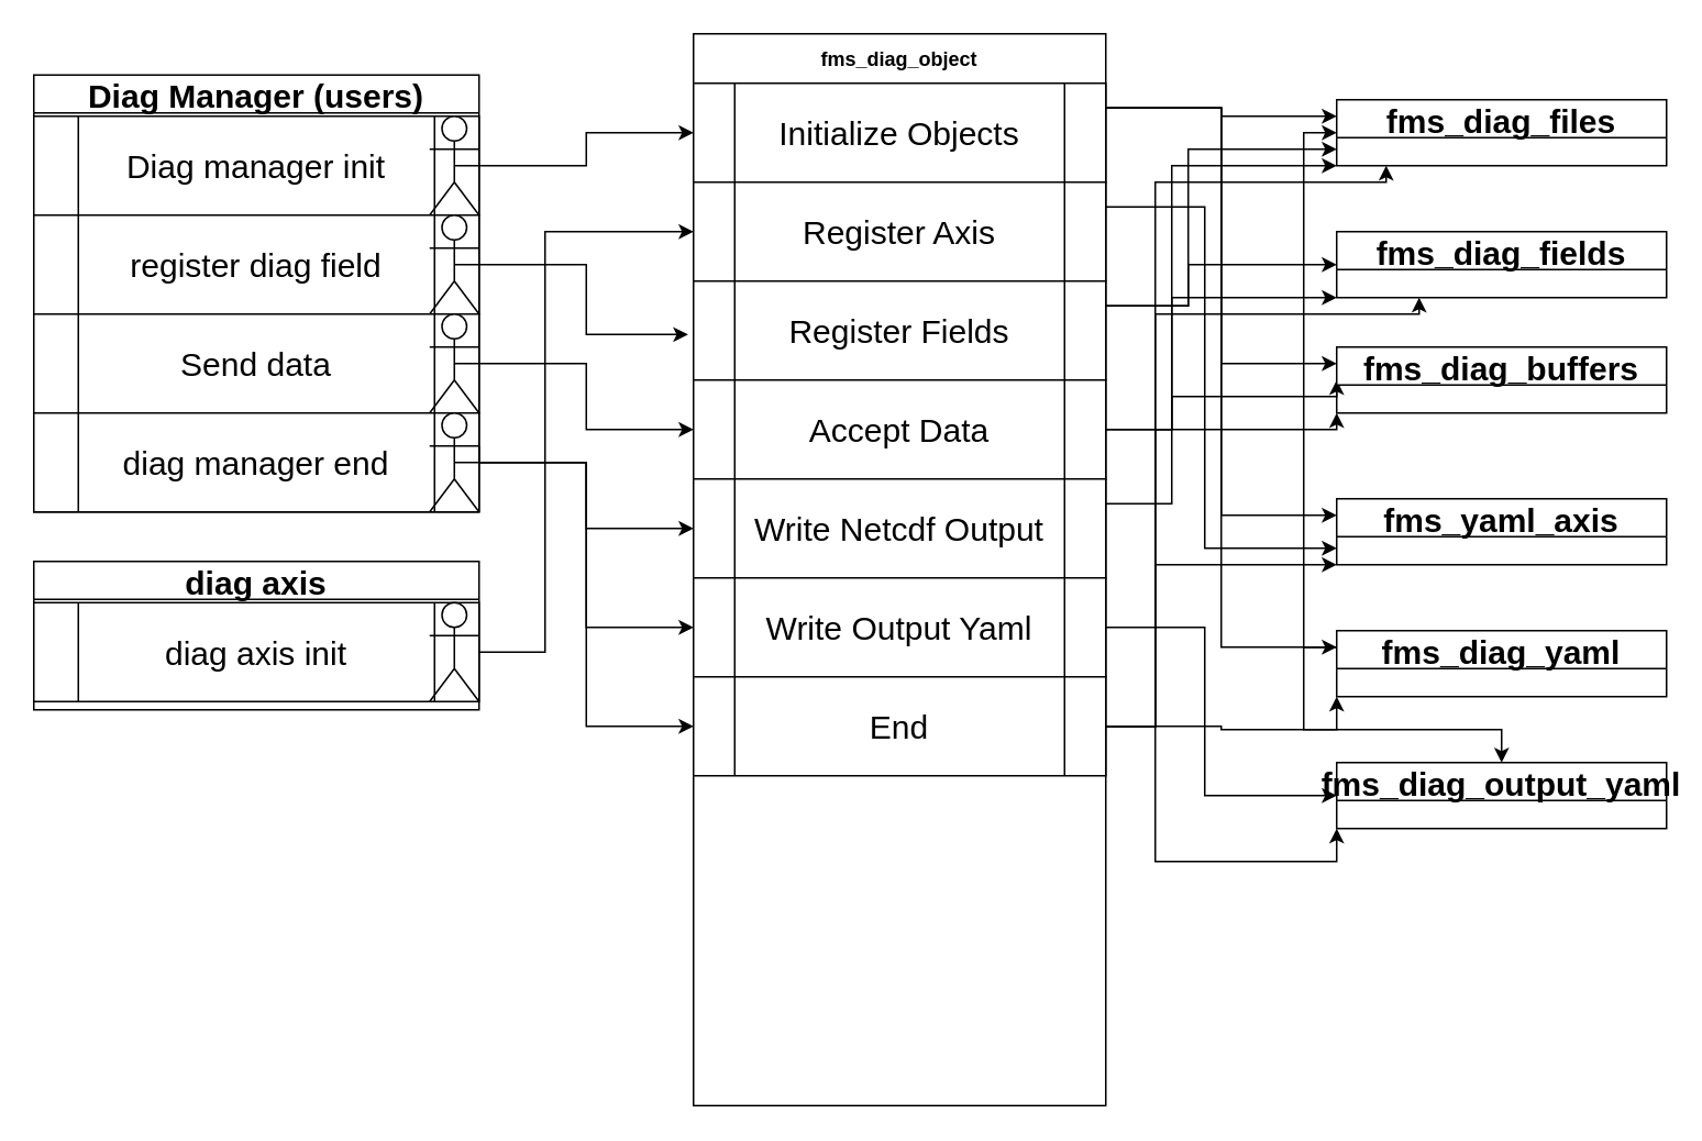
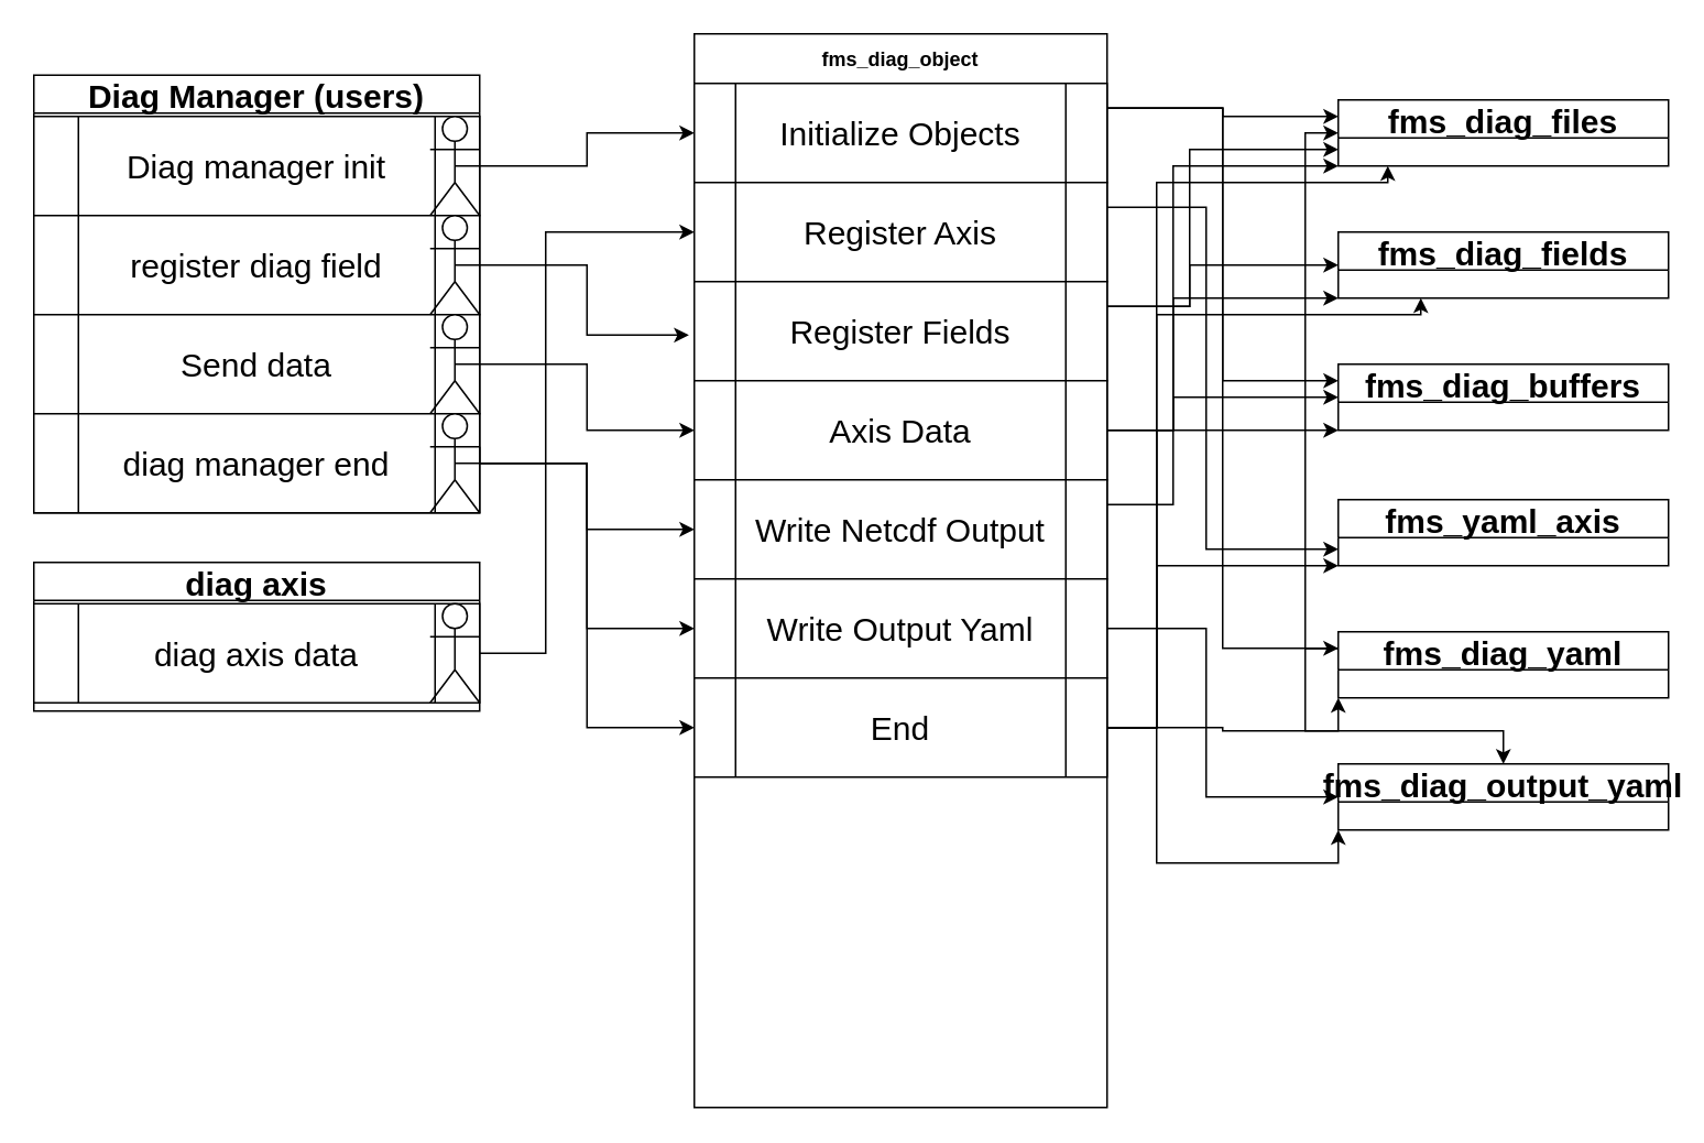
  <mxCell id="0" />
  <mxCell id="1" parent="0" />
  <mxCell id="2" value="fms_diag_object" style="shape=table;startSize=30;container=1;collapsible=1;childLayout=tableLayout;fixedRows=1;rowLines=0;fontStyle=1;align=center;resizeLast=1;" parent="1" vertex="1"><mxGeometry x="420" width="250" height="650" as="geometry" y="20" /></mxCell>
  <mxCell id="3" value="" style="shape=partialRectangle;collapsible=0;dropTarget=0;pointerEvents=0;fillColor=none;points=[[0,0.5],[1,0.5]];portConstraint=eastwest;top=0;left=0;right=0;bottom=0;" parent="2" vertex="1"><mxGeometry y="30" width="250" height="200" as="geometry" /></mxCell>
  <mxCell id="4" value="" style="shape=partialRectangle;overflow=hidden;connectable=0;fillColor=none;top=0;left=0;bottom=0;right=0;" parent="3" vertex="1"><mxGeometry width="20" height="200" as="geometry"><mxRectangle width="20" height="200" as="alternateBounds" /></mxGeometry></mxCell>
  <mxCell id="5" value="Initialize&#10;&#10;Register Axis&#10;&#10;Register Variables&#10;&#10;Buffer Data&#10;&#10;" style="shape=partialRectangle;overflow=hidden;connectable=0;fillColor=none;top=0;left=0;bottom=0;right=0;align=center;spacingLeft=6;fontSize=20;" parent="3" vertex="1"><mxGeometry x="20" width="230" height="200" as="geometry"><mxRectangle width="230" height="200" as="alternateBounds" /></mxGeometry></mxCell>
  <mxCell id="6" style="edgeStyle=orthogonalEdgeStyle;rounded=0;orthogonalLoop=1;jettySize=auto;html=1;exitX=1;exitY=0;exitDx=0;exitDy=0;entryX=1;entryY=0;entryDx=0;entryDy=0;entryPerimeter=0;fontSize=20;" edge="1" parent="1" source="11" target="3"><mxGeometry relative="1" as="geometry" /></mxCell>
  <mxCell id="7" style="edgeStyle=orthogonalEdgeStyle;rounded=0;orthogonalLoop=1;jettySize=auto;html=1;exitX=1;exitY=0.25;exitDx=0;exitDy=0;entryX=0;entryY=0.25;entryDx=0;entryDy=0;fontSize=20;" edge="1" parent="1" source="11" target="43"><mxGeometry relative="1" as="geometry" /></mxCell>
- <mxCell id="8" style="edgeStyle=orthogonalEdgeStyle;rounded=0;orthogonalLoop=1;jettySize=auto;html=1;exitX=1;exitY=0.25;exitDx=0;exitDy=0;entryX=0;entryY=0.25;entryDx=0;entryDy=0;fontSize=20;" edge="1" parent="1" source="11" target="52"><mxGeometry relative="1" as="geometry" /></mxCell>
  <mxCell id="9" style="edgeStyle=orthogonalEdgeStyle;rounded=0;orthogonalLoop=1;jettySize=auto;html=1;exitX=1;exitY=0.25;exitDx=0;exitDy=0;entryX=0;entryY=0.25;entryDx=0;entryDy=0;fontSize=20;" edge="1" parent="1" source="11" target="55"><mxGeometry relative="1" as="geometry" /></mxCell>
  <mxCell id="10" style="edgeStyle=orthogonalEdgeStyle;rounded=0;orthogonalLoop=1;jettySize=auto;html=1;exitX=1;exitY=0.25;exitDx=0;exitDy=0;entryX=0;entryY=0.25;entryDx=0;entryDy=0;fontSize=20;" edge="1" parent="1" source="11" target="57"><mxGeometry relative="1" as="geometry" /></mxCell>
  <mxCell id="11" value="Initialize Objects" style="shape=process;whiteSpace=wrap;html=1;backgroundOutline=1;fontSize=20;" vertex="1" parent="1"><mxGeometry x="420" y="50" width="250" height="60" as="geometry" /></mxCell>
  <mxCell id="12" style="edgeStyle=orthogonalEdgeStyle;rounded=0;orthogonalLoop=1;jettySize=auto;html=1;exitX=1;exitY=0.25;exitDx=0;exitDy=0;entryX=0;entryY=0.75;entryDx=0;entryDy=0;fontSize=20;" edge="1" parent="1" source="13" target="52"><mxGeometry relative="1" as="geometry"><Array as="points"><mxPoint x="730" y="125" /><mxPoint x="730" y="332" /></Array></mxGeometry></mxCell>
  <mxCell id="13" value="Register Axis" style="shape=process;whiteSpace=wrap;html=1;backgroundOutline=1;fontSize=20;" vertex="1" parent="1"><mxGeometry x="420" y="110" width="250" height="60" as="geometry" /></mxCell>
  <mxCell id="14" style="edgeStyle=orthogonalEdgeStyle;rounded=0;orthogonalLoop=1;jettySize=auto;html=1;exitX=1;exitY=0.25;exitDx=0;exitDy=0;entryX=0;entryY=0.5;entryDx=0;entryDy=0;fontSize=20;" edge="1" parent="1" source="16" target="51"><mxGeometry relative="1" as="geometry"><Array as="points"><mxPoint x="720" y="185" /><mxPoint x="720" y="160" /></Array></mxGeometry></mxCell>
  <mxCell id="15" style="edgeStyle=orthogonalEdgeStyle;rounded=0;orthogonalLoop=1;jettySize=auto;html=1;exitX=1;exitY=0.25;exitDx=0;exitDy=0;entryX=0;entryY=0.75;entryDx=0;entryDy=0;fontSize=20;" edge="1" parent="1" source="16" target="43"><mxGeometry relative="1" as="geometry"><Array as="points"><mxPoint x="720" y="185" /><mxPoint x="720" y="90" /></Array></mxGeometry></mxCell>
  <mxCell id="16" value="Register Fields" style="shape=process;whiteSpace=wrap;html=1;backgroundOutline=1;fontSize=20;" vertex="1" parent="1"><mxGeometry x="420" y="170" width="250" height="60" as="geometry" /></mxCell>
  <mxCell id="17" style="edgeStyle=orthogonalEdgeStyle;rounded=0;orthogonalLoop=1;jettySize=auto;html=1;exitX=1;exitY=0.5;exitDx=0;exitDy=0;entryX=0;entryY=0.5;entryDx=0;entryDy=0;fontSize=20;" edge="1" parent="1" source="19" target="57"><mxGeometry relative="1" as="geometry"><Array as="points"><mxPoint x="710" y="260" /><mxPoint x="710" y="240" /></Array></mxGeometry></mxCell>
  <mxCell id="18" style="edgeStyle=orthogonalEdgeStyle;rounded=0;orthogonalLoop=1;jettySize=auto;html=1;exitX=1;exitY=0.5;exitDx=0;exitDy=0;entryX=0;entryY=1;entryDx=0;entryDy=0;fontSize=20;" edge="1" parent="1" source="19" target="51"><mxGeometry relative="1" as="geometry"><Array as="points"><mxPoint x="710" y="260" /><mxPoint x="710" y="180" /></Array></mxGeometry></mxCell>
- <mxCell id="19" value="Accept Data" style="shape=process;whiteSpace=wrap;html=1;backgroundOutline=1;fontSize=20;" vertex="1" parent="1"><mxGeometry x="420" y="230" width="250" height="60" as="geometry" /></mxCell>
+ <mxCell id="19" value="Axis Data" style="shape=process;whiteSpace=wrap;html=1;backgroundOutline=1;fontSize=20;" vertex="1" parent="1"><mxGeometry x="420" y="230" width="250" height="60" as="geometry" /></mxCell>
  <mxCell id="20" style="edgeStyle=orthogonalEdgeStyle;rounded=0;orthogonalLoop=1;jettySize=auto;html=1;exitX=1;exitY=0.25;exitDx=0;exitDy=0;entryX=0;entryY=1;entryDx=0;entryDy=0;fontSize=20;" edge="1" parent="1" source="21" target="43"><mxGeometry relative="1" as="geometry"><Array as="points"><mxPoint x="710" y="305" /><mxPoint x="710" y="100" /></Array></mxGeometry></mxCell>
  <mxCell id="21" value="Write Netcdf Output" style="shape=process;whiteSpace=wrap;html=1;backgroundOutline=1;fontSize=20;" vertex="1" parent="1"><mxGeometry x="420" y="290" width="250" height="60" as="geometry" /></mxCell>
  <mxCell id="22" style="edgeStyle=orthogonalEdgeStyle;rounded=0;orthogonalLoop=1;jettySize=auto;html=1;exitX=1;exitY=0.5;exitDx=0;exitDy=0;entryX=0;entryY=0.5;entryDx=0;entryDy=0;fontSize=20;" edge="1" parent="1" source="23" target="56"><mxGeometry relative="1" as="geometry"><Array as="points"><mxPoint x="730" y="380" /><mxPoint x="730" y="482" /></Array></mxGeometry></mxCell>
  <mxCell id="23" value="Write Output Yaml" style="shape=process;whiteSpace=wrap;html=1;backgroundOutline=1;fontSize=20;" vertex="1" parent="1"><mxGeometry x="420" y="350" width="250" height="60" as="geometry" /></mxCell>
  <mxCell id="24" style="edgeStyle=orthogonalEdgeStyle;rounded=0;orthogonalLoop=1;jettySize=auto;html=1;exitX=1;exitY=0.5;exitDx=0;exitDy=0;entryX=0;entryY=1;entryDx=0;entryDy=0;fontSize=20;" edge="1" parent="1" source="30" target="56"><mxGeometry relative="1" as="geometry"><Array as="points"><mxPoint x="700" y="440" /><mxPoint x="700" y="522" /><mxPoint x="810" y="522" /></Array></mxGeometry></mxCell>
  <mxCell id="25" style="edgeStyle=orthogonalEdgeStyle;rounded=0;orthogonalLoop=1;jettySize=auto;html=1;exitX=1;exitY=0.5;exitDx=0;exitDy=0;entryX=0;entryY=1;entryDx=0;entryDy=0;fontSize=20;" edge="1" parent="1" source="30" target="55"><mxGeometry relative="1" as="geometry" /></mxCell>
  <mxCell id="26" style="edgeStyle=orthogonalEdgeStyle;rounded=0;orthogonalLoop=1;jettySize=auto;html=1;exitX=1;exitY=0.5;exitDx=0;exitDy=0;entryX=0;entryY=1;entryDx=0;entryDy=0;fontSize=20;" edge="1" parent="1" source="30" target="52"><mxGeometry relative="1" as="geometry"><Array as="points"><mxPoint x="700" y="440" /><mxPoint x="700" y="342" /></Array></mxGeometry></mxCell>
  <mxCell id="27" style="edgeStyle=orthogonalEdgeStyle;rounded=0;orthogonalLoop=1;jettySize=auto;html=1;exitX=1;exitY=0.5;exitDx=0;exitDy=0;entryX=0;entryY=1;entryDx=0;entryDy=0;fontSize=20;" edge="1" parent="1" source="30" target="57"><mxGeometry relative="1" as="geometry"><Array as="points"><mxPoint x="700" y="440" /><mxPoint x="700" y="260" /></Array></mxGeometry></mxCell>
  <mxCell id="28" style="edgeStyle=orthogonalEdgeStyle;rounded=0;orthogonalLoop=1;jettySize=auto;html=1;exitX=1;exitY=0.5;exitDx=0;exitDy=0;entryX=0.25;entryY=1;entryDx=0;entryDy=0;fontSize=20;" edge="1" parent="1" source="30" target="51"><mxGeometry relative="1" as="geometry"><Array as="points"><mxPoint x="700" y="440" /><mxPoint x="700" y="190" /><mxPoint x="860" y="190" /></Array></mxGeometry></mxCell>
  <mxCell id="29" style="edgeStyle=orthogonalEdgeStyle;rounded=0;orthogonalLoop=1;jettySize=auto;html=1;exitX=1;exitY=0.5;exitDx=0;exitDy=0;fontSize=20;" edge="1" parent="1" source="30"><mxGeometry relative="1" as="geometry"><mxPoint x="840" y="100" as="targetPoint" /><Array as="points"><mxPoint x="700" y="440" /><mxPoint x="700" y="110" /><mxPoint x="840" y="110" /></Array></mxGeometry></mxCell>
  <mxCell id="30" value="End" style="shape=process;whiteSpace=wrap;html=1;backgroundOutline=1;fontSize=20;" vertex="1" parent="1"><mxGeometry x="420" y="410" width="250" height="60" as="geometry" /></mxCell>
  <mxCell id="31" value="Diag Manager (users)" style="swimlane;fontSize=20;" vertex="1" parent="1"><mxGeometry x="20" y="45" width="270" height="265" as="geometry" /></mxCell>
  <mxCell id="32" value="Diag manager init" style="shape=process;whiteSpace=wrap;html=1;backgroundOutline=1;fontSize=20;" vertex="1" parent="31"><mxGeometry y="25" width="270" height="60" as="geometry" /></mxCell>
  <mxCell id="33" value="register diag field" style="shape=process;whiteSpace=wrap;html=1;backgroundOutline=1;fontSize=20;" vertex="1" parent="31"><mxGeometry y="85" width="270" height="60" as="geometry" /></mxCell>
  <mxCell id="34" value="Send data" style="shape=process;whiteSpace=wrap;html=1;backgroundOutline=1;fontSize=20;" vertex="1" parent="31"><mxGeometry y="145" width="270" height="60" as="geometry" /></mxCell>
  <mxCell id="35" value="diag manager end" style="shape=process;whiteSpace=wrap;html=1;backgroundOutline=1;fontSize=20;" vertex="1" parent="31"><mxGeometry y="205" width="270" height="60" as="geometry" /></mxCell>
  <mxCell id="36" value="" style="shape=umlActor;verticalLabelPosition=bottom;verticalAlign=top;html=1;outlineConnect=0;fontSize=20;" vertex="1" parent="31"><mxGeometry x="240" y="25" width="30" height="60" as="geometry" /></mxCell>
  <mxCell id="37" value="" style="shape=umlActor;verticalLabelPosition=bottom;verticalAlign=top;html=1;outlineConnect=0;fontSize=20;" vertex="1" parent="31"><mxGeometry x="240" y="85" width="30" height="60" as="geometry" /></mxCell>
  <mxCell id="38" value="" style="shape=umlActor;verticalLabelPosition=bottom;verticalAlign=top;html=1;outlineConnect=0;fontSize=20;" vertex="1" parent="31"><mxGeometry x="240" y="145" width="30" height="60" as="geometry" /></mxCell>
  <mxCell id="39" value="" style="shape=umlActor;verticalLabelPosition=bottom;verticalAlign=top;html=1;outlineConnect=0;fontSize=20;" vertex="1" parent="31"><mxGeometry x="240" y="205" width="30" height="60" as="geometry" /></mxCell>
  <mxCell id="40" value="diag axis" style="swimlane;fontSize=20;" vertex="1" parent="1"><mxGeometry x="20" y="340" width="270" height="90" as="geometry" /></mxCell>
- <mxCell id="41" value="diag axis init" style="shape=process;whiteSpace=wrap;html=1;backgroundOutline=1;fontSize=20;" vertex="1" parent="40"><mxGeometry y="25" width="270" height="60" as="geometry" /></mxCell>
+ <mxCell id="41" value="diag axis data" style="shape=process;whiteSpace=wrap;html=1;backgroundOutline=1;fontSize=20;" vertex="1" parent="40"><mxGeometry y="25" width="270" height="60" as="geometry" /></mxCell>
  <mxCell id="42" value="" style="shape=umlActor;verticalLabelPosition=bottom;verticalAlign=top;html=1;outlineConnect=0;fontSize=20;" vertex="1" parent="40"><mxGeometry x="240" y="25" width="30" height="60" as="geometry" /></mxCell>
  <mxCell id="43" value="fms_diag_files" style="swimlane;fontSize=20;" vertex="1" parent="1"><mxGeometry x="810" y="60" width="200" height="40" as="geometry" /></mxCell>
  <mxCell id="44" style="edgeStyle=orthogonalEdgeStyle;rounded=0;orthogonalLoop=1;jettySize=auto;html=1;exitX=0.5;exitY=0.5;exitDx=0;exitDy=0;exitPerimeter=0;fontSize=20;" edge="1" parent="1" source="36" target="11"><mxGeometry relative="1" as="geometry" /></mxCell>
  <mxCell id="45" style="edgeStyle=orthogonalEdgeStyle;rounded=0;orthogonalLoop=1;jettySize=auto;html=1;exitX=0.5;exitY=0.5;exitDx=0;exitDy=0;exitPerimeter=0;entryX=-0.013;entryY=0.762;entryDx=0;entryDy=0;entryPerimeter=0;fontSize=20;" edge="1" parent="1" source="37" target="3"><mxGeometry relative="1" as="geometry" /></mxCell>
  <mxCell id="46" style="edgeStyle=orthogonalEdgeStyle;rounded=0;orthogonalLoop=1;jettySize=auto;html=1;exitX=0.5;exitY=0.5;exitDx=0;exitDy=0;exitPerimeter=0;entryX=0;entryY=0.5;entryDx=0;entryDy=0;fontSize=20;" edge="1" parent="1" source="38" target="19"><mxGeometry relative="1" as="geometry" /></mxCell>
  <mxCell id="47" style="edgeStyle=orthogonalEdgeStyle;rounded=0;orthogonalLoop=1;jettySize=auto;html=1;exitX=1;exitY=0.333;exitDx=0;exitDy=0;exitPerimeter=0;entryX=0;entryY=0.5;entryDx=0;entryDy=0;fontSize=20;" edge="1" parent="1" source="39" target="21"><mxGeometry relative="1" as="geometry"><Array as="points"><mxPoint x="290" y="280" /><mxPoint x="355" y="280" /><mxPoint x="355" y="320" /></Array></mxGeometry></mxCell>
  <mxCell id="48" style="edgeStyle=orthogonalEdgeStyle;rounded=0;orthogonalLoop=1;jettySize=auto;html=1;exitX=1;exitY=0.5;exitDx=0;exitDy=0;entryX=0;entryY=0.5;entryDx=0;entryDy=0;fontSize=20;" edge="1" parent="1" source="35" target="23"><mxGeometry relative="1" as="geometry" /></mxCell>
  <mxCell id="49" style="edgeStyle=orthogonalEdgeStyle;rounded=0;orthogonalLoop=1;jettySize=auto;html=1;exitX=0.5;exitY=0.5;exitDx=0;exitDy=0;exitPerimeter=0;entryX=0;entryY=0.5;entryDx=0;entryDy=0;fontSize=20;" edge="1" parent="1" source="39" target="30"><mxGeometry relative="1" as="geometry" /></mxCell>
  <mxCell id="50" style="edgeStyle=orthogonalEdgeStyle;rounded=0;orthogonalLoop=1;jettySize=auto;html=1;exitX=1;exitY=0.5;exitDx=0;exitDy=0;entryX=0;entryY=0.5;entryDx=0;entryDy=0;fontSize=20;" edge="1" parent="1" source="41" target="13"><mxGeometry relative="1" as="geometry"><Array as="points"><mxPoint x="330" y="395" /><mxPoint x="330" y="140" /></Array></mxGeometry></mxCell>
  <mxCell id="51" value="fms_diag_fields" style="swimlane;fontSize=20;startSize=23;" vertex="1" parent="1"><mxGeometry x="810" y="140" width="200" height="40" as="geometry" /></mxCell>
  <mxCell id="52" value="fms_yaml_axis" style="swimlane;fontSize=20;" vertex="1" parent="1"><mxGeometry x="810" y="302" width="200" height="40" as="geometry" /></mxCell>
  <mxCell id="53" style="edgeStyle=orthogonalEdgeStyle;rounded=0;orthogonalLoop=1;jettySize=auto;html=1;exitX=0;exitY=0.25;exitDx=0;exitDy=0;entryX=0;entryY=0.5;entryDx=0;entryDy=0;fontSize=20;" edge="1" parent="1" source="55" target="43"><mxGeometry relative="1" as="geometry" /></mxCell>
  <mxCell id="54" style="edgeStyle=orthogonalEdgeStyle;rounded=0;orthogonalLoop=1;jettySize=auto;html=1;exitX=0;exitY=0.25;exitDx=0;exitDy=0;fontSize=20;" edge="1" parent="1" source="55" target="56"><mxGeometry relative="1" as="geometry" /></mxCell>
  <mxCell id="55" value="fms_diag_yaml" style="swimlane;fontSize=20;" vertex="1" parent="1"><mxGeometry x="810" y="382" width="200" height="40" as="geometry" /></mxCell>
  <mxCell id="56" value="fms_diag_output_yaml" style="swimlane;fontSize=20;" vertex="1" parent="1"><mxGeometry x="810" y="462" width="200" height="40" as="geometry" /></mxCell>
- <mxCell id="57" value="fms_diag_buffers" style="swimlane;fontSize=20;startSize=23;" vertex="1" parent="1"><mxGeometry x="810" y="210" width="200" height="40" as="geometry" /></mxCell>
+ <mxCell id="57" value="fms_diag_buffers" style="swimlane;fontSize=20;startSize=23;" vertex="1" parent="1"><mxGeometry x="810" y="220" width="200" height="40" as="geometry" /></mxCell>
